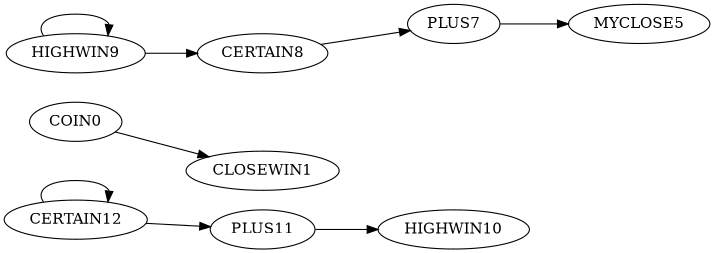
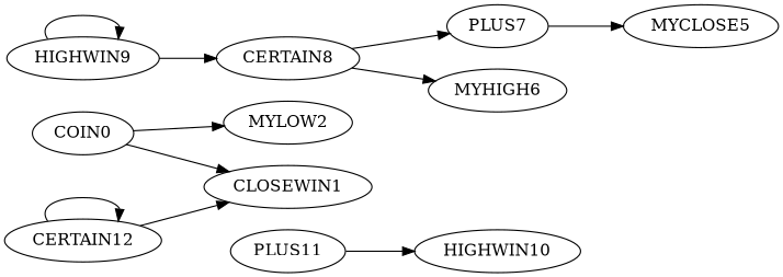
  digraph {
    rankdir=LR
    COIN0
    CLOSEWIN1
+   MYLOW2
    PLUS7
    MYCLOSE5
    n6 [label=CERTAIN8]
+   MYHIGH6
    HIGHWIN9
    n9 [label=HIGHWIN10]
    PLUS11
    CERTAIN12
    COIN0 -> CLOSEWIN1
+   COIN0 -> MYLOW2
    PLUS7 -> MYCLOSE5
    n6 -> PLUS7
+   n6 -> MYHIGH6
    HIGHWIN9 -> n6
    HIGHWIN9 -> HIGHWIN9
    PLUS11 -> n9
-   CERTAIN12 -> PLUS11
+   CERTAIN12 -> CLOSEWIN1
    CERTAIN12 -> CERTAIN12
  }
